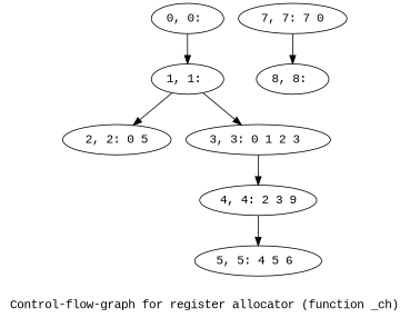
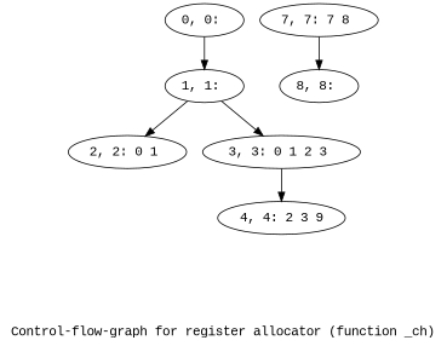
  digraph {
    fontname="Liberation Mono"
    label="Control-flow-graph for register allocator (function _ch)"
    node [fontname="Liberation Mono"]
    edge [fontname="Liberation Mono"]
    n1 [label="0, 0: "]
    n2 [label="1, 1: "]
-   n3 [label="2, 2: 0 5"]
+   n3 [label="2, 2: 0 1 "]
    n4 [label="3, 3: 0 1 2 3 "]
    n5 [label="4, 4: 2 3 9"]
-   n6 [label="5, 5: 4 5 6 "]
-   n7 [label="7, 7: 7 0"]
+   n7 [label="7, 7: 7 8 "]
    n8 [label="8, 8: "]
    n1 -> n2
    n2 -> n3
    n2 -> n4
    n4 -> n5
-   n5 -> n6
    n7 -> n8
  }
